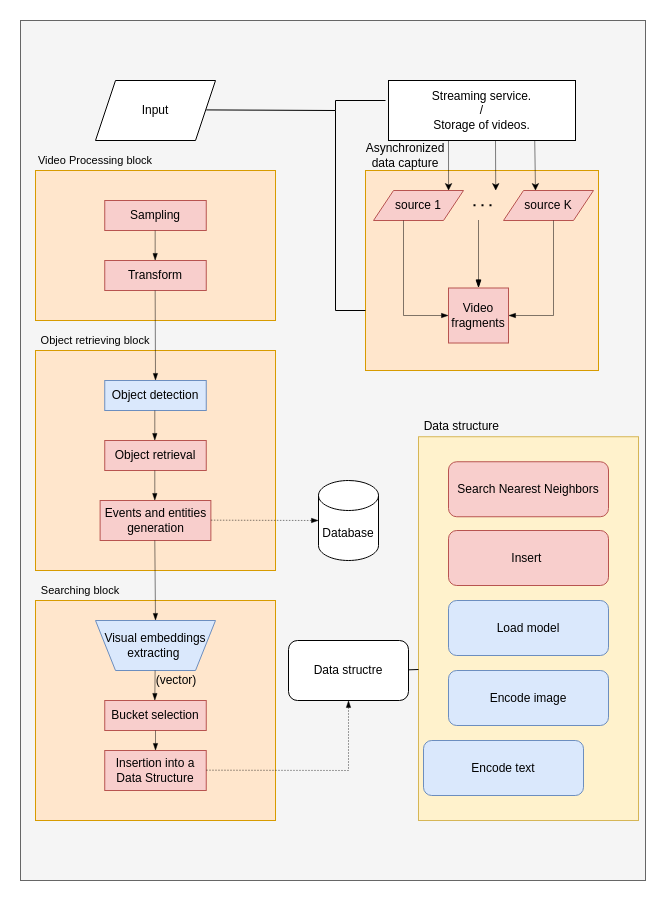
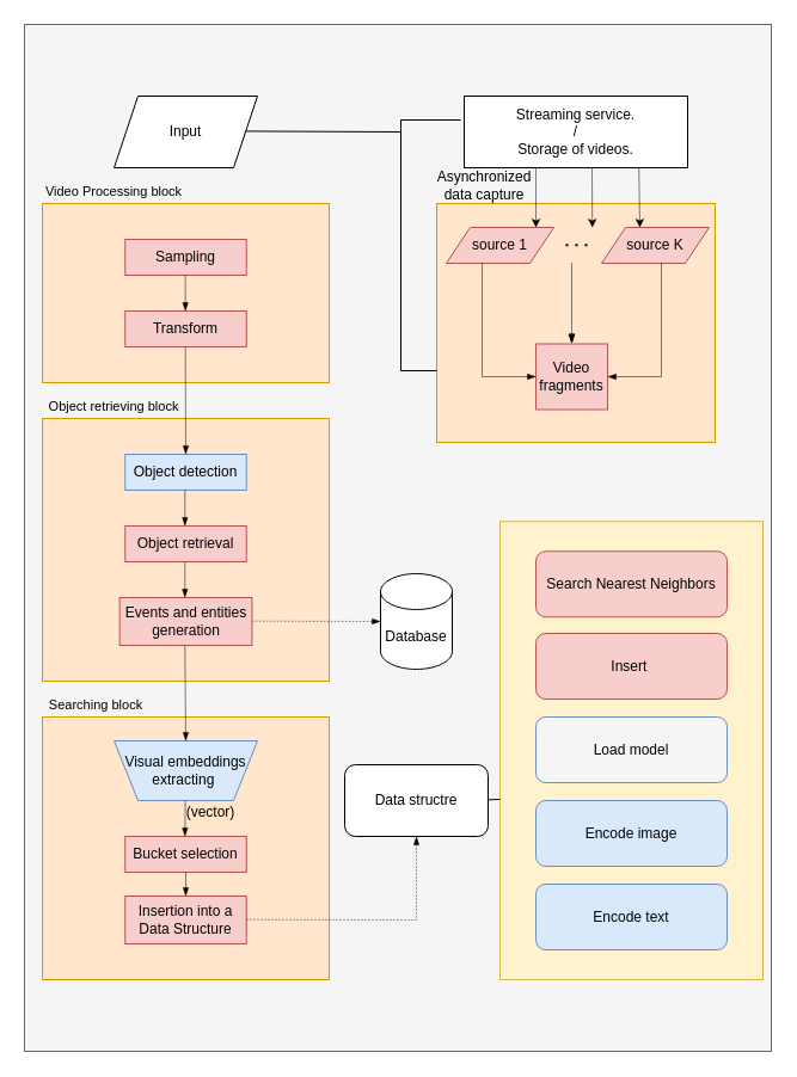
  <mxCell id="0" />
  <mxCell id="1" parent="0" />
  <mxCell id="2" value="" style="rounded=0;whiteSpace=wrap;html=1;fillColor=#f5f5f5;fontColor=#333333;strokeColor=#666666;" vertex="1" parent="1"><mxGeometry x="20" y="20" width="625" height="860" as="geometry" /></mxCell>
  <mxCell id="3" value="" style="rounded=0;whiteSpace=wrap;html=1;fillColor=#ffe6cc;strokeColor=#d79b00;" vertex="1" parent="1"><mxGeometry x="35" y="170" width="240" height="150" as="geometry" /></mxCell>
  <mxCell id="4" value="Sampling" style="rounded=0;whiteSpace=wrap;html=1;fillColor=#f8cecc;strokeColor=#b85450;" vertex="1" parent="1"><mxGeometry x="104.25" y="200" width="101.5" height="30" as="geometry" /></mxCell>
  <mxCell id="5" value="" style="rounded=0;whiteSpace=wrap;html=1;fillColor=#ffe6cc;strokeColor=#d79b00;" vertex="1" parent="1"><mxGeometry x="35" y="350" width="240" height="220" as="geometry" /></mxCell>
  <mxCell id="6" value="" style="rounded=0;whiteSpace=wrap;html=1;fillColor=#ffe6cc;strokeColor=#d79b00;" vertex="1" parent="1"><mxGeometry x="35" y="600" width="240" height="220" as="geometry" /></mxCell>
  <mxCell id="7" value="Transform" style="rounded=0;whiteSpace=wrap;html=1;fillColor=#f8cecc;strokeColor=#b85450;" vertex="1" parent="1"><mxGeometry x="104.25" y="260" width="101.5" height="30" as="geometry" /></mxCell>
  <mxCell id="8" value="&lt;font style=&quot;font-size: 11px;&quot;&gt;Video Processing block&lt;/font&gt;" style="text;html=1;align=center;verticalAlign=middle;whiteSpace=wrap;rounded=0;" vertex="1" parent="1"><mxGeometry x="35" y="150" width="120" height="20" as="geometry" /></mxCell>
  <mxCell id="9" value="" style="endArrow=blockThin;html=1;rounded=0;entryX=0.5;entryY=0;entryDx=0;entryDy=0;exitX=0.5;exitY=1;exitDx=0;exitDy=0;strokeWidth=0.5;endFill=1;" edge="1" parent="1"><mxGeometry width="50" height="50" relative="1" as="geometry"><mxPoint x="154.66" y="230" as="sourcePoint" /><mxPoint x="154.66" y="260" as="targetPoint" /></mxGeometry></mxCell>
  <mxCell id="10" value="" style="endArrow=blockThin;html=1;rounded=0;exitX=0.5;exitY=1;exitDx=0;exitDy=0;strokeWidth=0.5;endFill=1;" edge="1" parent="1"><mxGeometry width="50" height="50" relative="1" as="geometry"><mxPoint x="154.66" y="290" as="sourcePoint" /><mxPoint x="155" y="380" as="targetPoint" /></mxGeometry></mxCell>
  <mxCell id="11" value="&lt;font style=&quot;font-size: 11px;&quot;&gt;Object retrieving block&lt;/font&gt;" style="text;html=1;align=center;verticalAlign=middle;whiteSpace=wrap;rounded=0;" vertex="1" parent="1"><mxGeometry x="35" y="330" width="120" height="20" as="geometry" /></mxCell>
  <mxCell id="12" value="Object detection" style="rounded=0;whiteSpace=wrap;html=1;fillColor=#dae8fc;strokeColor=#6c8ebf;" vertex="1" parent="1"><mxGeometry x="104.25" y="380" width="101.5" height="30" as="geometry" /></mxCell>
  <mxCell id="13" value="Object retrieval" style="rounded=0;whiteSpace=wrap;html=1;fillColor=#f8cecc;strokeColor=#b85450;" vertex="1" parent="1"><mxGeometry x="104.25" y="440" width="101.5" height="30" as="geometry" /></mxCell>
  <mxCell id="14" value="" style="endArrow=blockThin;html=1;rounded=0;entryX=0.5;entryY=0;entryDx=0;entryDy=0;exitX=0.5;exitY=1;exitDx=0;exitDy=0;strokeWidth=0.5;endFill=1;" edge="1" parent="1"><mxGeometry width="50" height="50" relative="1" as="geometry"><mxPoint x="154.31" y="410" as="sourcePoint" /><mxPoint x="154.31" y="440" as="targetPoint" /></mxGeometry></mxCell>
  <mxCell id="15" value="" style="endArrow=blockThin;html=1;rounded=0;entryX=0.5;entryY=0;entryDx=0;entryDy=0;exitX=0.5;exitY=1;exitDx=0;exitDy=0;strokeWidth=0.5;endFill=1;" edge="1" parent="1"><mxGeometry width="50" height="50" relative="1" as="geometry"><mxPoint x="154.31" y="470" as="sourcePoint" /><mxPoint x="154.31" y="500" as="targetPoint" /></mxGeometry></mxCell>
  <mxCell id="16" value="Events and entities generation" style="rounded=0;whiteSpace=wrap;html=1;fillColor=#f8cecc;strokeColor=#b85450;" vertex="1" parent="1"><mxGeometry x="99.62" y="500" width="110.75" height="40" as="geometry" /></mxCell>
  <mxCell id="17" value="" style="endArrow=blockThin;html=1;rounded=0;exitX=0.5;exitY=1;exitDx=0;exitDy=0;strokeWidth=0.5;endFill=1;dashed=1;entryX=0;entryY=0.5;entryDx=0;entryDy=0;entryPerimeter=0;" edge="1" parent="1" target="27"><mxGeometry width="50" height="50" relative="1" as="geometry"><mxPoint x="210.38" y="519.66" as="sourcePoint" /><mxPoint x="325" y="520" as="targetPoint" /></mxGeometry></mxCell>
  <mxCell id="18" value="&lt;font style=&quot;font-size: 11px;&quot;&gt;Searching block&lt;/font&gt;" style="text;html=1;align=center;verticalAlign=middle;whiteSpace=wrap;rounded=0;" vertex="1" parent="1"><mxGeometry x="35" y="580" width="90" height="20" as="geometry" /></mxCell>
  <mxCell id="19" value="" style="endArrow=blockThin;html=1;rounded=0;exitX=0.5;exitY=1;exitDx=0;exitDy=0;strokeWidth=0.5;endFill=1;entryX=0.5;entryY=1;entryDx=0;entryDy=0;" edge="1" parent="1" target="20"><mxGeometry width="50" height="50" relative="1" as="geometry"><mxPoint x="154.31" y="540" as="sourcePoint" /><mxPoint x="154.65" y="630" as="targetPoint" /></mxGeometry></mxCell>
  <mxCell id="20" value="" style="shape=trapezoid;perimeter=trapezoidPerimeter;whiteSpace=wrap;html=1;fixedSize=1;rotation=-180;fillColor=#dae8fc;strokeColor=#6c8ebf;" vertex="1" parent="1"><mxGeometry x="95" y="620" width="120" height="50" as="geometry" /></mxCell>
  <mxCell id="21" value="Visual embeddings extracting&amp;nbsp;" style="text;html=1;align=center;verticalAlign=middle;whiteSpace=wrap;rounded=0;" vertex="1" parent="1"><mxGeometry x="95" y="630" width="120" height="30" as="geometry" /></mxCell>
  <mxCell id="22" value="" style="endArrow=blockThin;html=1;rounded=0;entryX=0.5;entryY=0;entryDx=0;entryDy=0;exitX=0.5;exitY=1;exitDx=0;exitDy=0;strokeWidth=0.5;endFill=1;" edge="1" parent="1"><mxGeometry width="50" height="50" relative="1" as="geometry"><mxPoint x="154.62" y="670" as="sourcePoint" /><mxPoint x="154.62" y="700" as="targetPoint" /><Array as="points"><mxPoint x="154.31" y="700" /></Array></mxGeometry></mxCell>
  <mxCell id="23" value="Bucket selection" style="rounded=0;whiteSpace=wrap;html=1;fillColor=#f8cecc;strokeColor=#b85450;" vertex="1" parent="1"><mxGeometry x="104.25" y="700" width="101.5" height="30" as="geometry" /></mxCell>
  <mxCell id="24" value="Insertion into a Data Structure" style="rounded=0;whiteSpace=wrap;html=1;fillColor=#f8cecc;strokeColor=#b85450;" vertex="1" parent="1"><mxGeometry x="104.24" y="750" width="101.5" height="40" as="geometry" /></mxCell>
  <mxCell id="25" value="" style="endArrow=blockThin;html=1;rounded=0;entryX=0.5;entryY=0;entryDx=0;entryDy=0;strokeWidth=0.5;endFill=1;" edge="1" parent="1"><mxGeometry width="50" height="50" relative="1" as="geometry"><mxPoint x="155" y="730" as="sourcePoint" /><mxPoint x="155.31" y="750" as="targetPoint" /><Array as="points"><mxPoint x="155" y="750" /></Array></mxGeometry></mxCell>
  <mxCell id="26" value="" style="endArrow=blockThin;html=1;rounded=0;exitX=0.5;exitY=1;exitDx=0;exitDy=0;strokeWidth=0.5;endFill=1;dashed=1;entryX=0.5;entryY=1;entryDx=0;entryDy=0;" edge="1" parent="1" target="28"><mxGeometry width="50" height="50" relative="1" as="geometry"><mxPoint x="205.75" y="769.66" as="sourcePoint" /><mxPoint x="385" y="570" as="targetPoint" /><Array as="points"><mxPoint x="348" y="770" /></Array></mxGeometry></mxCell>
  <mxCell id="27" value="Database" style="shape=cylinder3;whiteSpace=wrap;html=1;boundedLbl=1;backgroundOutline=1;size=15;" vertex="1" parent="1"><mxGeometry x="318" y="480" width="60" height="80" as="geometry" /></mxCell>
  <mxCell id="28" value="Data structre" style="rounded=1;whiteSpace=wrap;html=1;" vertex="1" parent="1"><mxGeometry x="288" y="640" width="120" height="60" as="geometry" /></mxCell>
  <mxCell id="29" value="Input" style="shape=parallelogram;perimeter=parallelogramPerimeter;whiteSpace=wrap;html=1;fixedSize=1;" vertex="1" parent="1"><mxGeometry x="95" y="80" width="120" height="60" as="geometry" /></mxCell>
  <mxCell id="30" value="" style="rounded=0;whiteSpace=wrap;html=1;fillColor=#fff2cc;strokeColor=#d6b656;" vertex="1" parent="1"><mxGeometry x="418" y="436.25" width="220" height="383.75" as="geometry" /></mxCell>
- <mxCell id="31" value="Data structure&amp;nbsp;" style="text;html=1;align=center;verticalAlign=middle;whiteSpace=wrap;rounded=0;" vertex="1" parent="1"><mxGeometry x="418" y="416.25" width="90" height="20" as="geometry" /></mxCell>
  <mxCell id="32" value="Insert&amp;nbsp;" style="rounded=1;whiteSpace=wrap;html=1;fillColor=#f8cecc;strokeColor=#b85450;" vertex="1" parent="1"><mxGeometry x="448" y="530" width="160" height="55" as="geometry" /></mxCell>
  <mxCell id="33" value="Search Nearest Neighbors" style="rounded=1;whiteSpace=wrap;html=1;fillColor=#f8cecc;strokeColor=#b85450;" vertex="1" parent="1"><mxGeometry x="448" y="461.25" width="160" height="55" as="geometry" /></mxCell>
  <mxCell id="34" value="" style="endArrow=none;html=1;rounded=0;" edge="1" parent="1"><mxGeometry width="50" height="50" relative="1" as="geometry"><mxPoint x="408" y="669.33" as="sourcePoint" /><mxPoint x="418" y="669" as="targetPoint" /></mxGeometry></mxCell>
  <mxCell id="35" value="(vector)" style="text;html=1;align=center;verticalAlign=middle;whiteSpace=wrap;rounded=0;" vertex="1" parent="1"><mxGeometry x="145.74" y="665" width="60" height="30" as="geometry" /></mxCell>
- <mxCell id="36" value="Load model" style="rounded=1;whiteSpace=wrap;html=1;fillColor=#dae8fc;strokeColor=#6c8ebf;" vertex="1" parent="1"><mxGeometry x="448" y="600" width="160" height="55" as="geometry" /></mxCell>
+ <mxCell id="36" value="Load model" style="rounded=1;whiteSpace=wrap;html=1;fillColor=#f5f5f5;strokeColor=#6c8ebf;" vertex="1" parent="1"><mxGeometry x="448" y="600" width="160" height="55" as="geometry" /></mxCell>
  <mxCell id="37" value="Encode image" style="rounded=1;whiteSpace=wrap;html=1;fillColor=#dae8fc;strokeColor=#6c8ebf;" vertex="1" parent="1"><mxGeometry x="448" y="670" width="160" height="55" as="geometry" /></mxCell>
- <mxCell id="38" value="Encode text" style="rounded=1;whiteSpace=wrap;html=1;fillColor=#dae8fc;strokeColor=#6c8ebf;" vertex="1" parent="1"><mxGeometry x="423" y="740" width="160" height="55" as="geometry" /></mxCell>
+ <mxCell id="38" value="Encode text" style="rounded=1;whiteSpace=wrap;html=1;fillColor=#dae8fc;strokeColor=#6c8ebf;" vertex="1" parent="1"><mxGeometry x="448" y="740" width="160" height="55" as="geometry" /></mxCell>
  <mxCell id="39" value="" style="rounded=0;whiteSpace=wrap;html=1;fillColor=#ffe6cc;strokeColor=#d79b00;" vertex="1" parent="1"><mxGeometry x="365" y="170" width="233" height="200" as="geometry" /></mxCell>
  <mxCell id="40" value="Asynchronized data capture" style="text;html=1;align=center;verticalAlign=middle;whiteSpace=wrap;rounded=0;" vertex="1" parent="1"><mxGeometry x="365" y="140" width="80" height="30" as="geometry" /></mxCell>
  <mxCell id="41" value="source 1" style="shape=parallelogram;perimeter=parallelogramPerimeter;whiteSpace=wrap;html=1;fixedSize=1;fillColor=#f8cecc;strokeColor=#b85450;" vertex="1" parent="1"><mxGeometry x="373" y="190" width="90" height="30" as="geometry" /></mxCell>
  <mxCell id="42" value="source K" style="shape=parallelogram;perimeter=parallelogramPerimeter;whiteSpace=wrap;html=1;fixedSize=1;fillColor=#f8cecc;strokeColor=#b85450;" vertex="1" parent="1"><mxGeometry x="503" y="190" width="90" height="30" as="geometry" /></mxCell>
  <mxCell id="43" value="" style="endArrow=none;dashed=1;html=1;dashPattern=1 3;strokeWidth=2;rounded=0;endSize=0;startSize=2;jumpSize=1;" edge="1" parent="1"><mxGeometry width="50" height="50" relative="1" as="geometry"><mxPoint x="473" y="204.86" as="sourcePoint" /><mxPoint x="493" y="204.86" as="targetPoint" /></mxGeometry></mxCell>
  <mxCell id="44" value="" style="endArrow=blockThin;html=1;rounded=0;endFill=1;strokeWidth=0.5;" edge="1" parent="1" target="45"><mxGeometry width="50" height="50" relative="1" as="geometry"><mxPoint x="403" y="220" as="sourcePoint" /><mxPoint x="453" y="260" as="targetPoint" /><Array as="points"><mxPoint x="403" y="315" /></Array></mxGeometry></mxCell>
  <mxCell id="45" value="Video fragments" style="rounded=0;whiteSpace=wrap;html=1;fillColor=#f8cecc;strokeColor=#b85450;" vertex="1" parent="1"><mxGeometry x="448" y="287.5" width="60" height="55" as="geometry" /></mxCell>
  <mxCell id="46" value="" style="endArrow=blockThin;html=1;rounded=0;entryX=1;entryY=0.5;entryDx=0;entryDy=0;endFill=1;strokeWidth=0.5;" edge="1" parent="1" target="45"><mxGeometry width="50" height="50" relative="1" as="geometry"><mxPoint x="553" y="220" as="sourcePoint" /><mxPoint x="598" y="315" as="targetPoint" /><Array as="points"><mxPoint x="553" y="315" /></Array></mxGeometry></mxCell>
  <mxCell id="47" value="" style="endArrow=blockThin;html=1;rounded=0;entryX=0.5;entryY=0;entryDx=0;entryDy=0;dashed=1;dashPattern=1 1;endFill=1;" edge="1" parent="1" target="45"><mxGeometry width="50" height="50" relative="1" as="geometry"><mxPoint x="478" y="220" as="sourcePoint" /><mxPoint x="473" y="240" as="targetPoint" /></mxGeometry></mxCell>
  <mxCell id="48" value="" style="endArrow=classic;html=1;rounded=0;exitX=0.251;exitY=1;exitDx=0;exitDy=0;exitPerimeter=0;strokeWidth=0.5;" edge="1" parent="1"><mxGeometry width="50" height="50" relative="1" as="geometry"><mxPoint x="447.997" y="140" as="sourcePoint" /><mxPoint x="448.06" y="190" as="targetPoint" /></mxGeometry></mxCell>
  <mxCell id="49" value="Streaming service.&lt;div&gt;/&lt;/div&gt;&lt;div&gt;Storage of videos.&lt;/div&gt;" style="rounded=0;whiteSpace=wrap;html=1;" vertex="1" parent="1"><mxGeometry x="388" y="80" width="187" height="60" as="geometry" /></mxCell>
  <mxCell id="50" value="" style="endArrow=classic;html=1;rounded=0;strokeWidth=0.5;" edge="1" parent="1"><mxGeometry width="50" height="50" relative="1" as="geometry"><mxPoint x="495" y="140" as="sourcePoint" /><mxPoint x="495.24" y="190" as="targetPoint" /></mxGeometry></mxCell>
  <mxCell id="51" value="" style="endArrow=classic;html=1;rounded=0;exitX=0.782;exitY=0.992;exitDx=0;exitDy=0;exitPerimeter=0;strokeWidth=0.5;" edge="1" parent="1" source="49"><mxGeometry width="50" height="50" relative="1" as="geometry"><mxPoint x="535" y="130" as="sourcePoint" /><mxPoint x="535" y="190" as="targetPoint" /></mxGeometry></mxCell>
  <mxCell id="52" value="" style="endArrow=none;html=1;rounded=0;" edge="1" parent="1"><mxGeometry width="50" height="50" relative="1" as="geometry"><mxPoint x="205.74" y="109.41" as="sourcePoint" /><mxPoint x="335" y="310" as="targetPoint" /><Array as="points"><mxPoint x="335" y="110" /></Array></mxGeometry></mxCell>
  <mxCell id="53" value="" style="endArrow=none;html=1;rounded=0;" edge="1" parent="1"><mxGeometry width="50" height="50" relative="1" as="geometry"><mxPoint x="335" y="100" as="sourcePoint" /><mxPoint x="385" y="100" as="targetPoint" /></mxGeometry></mxCell>
  <mxCell id="54" value="" style="endArrow=none;html=1;rounded=0;entryX=0;entryY=0.7;entryDx=0;entryDy=0;entryPerimeter=0;" edge="1" parent="1" target="39"><mxGeometry width="50" height="50" relative="1" as="geometry"><mxPoint x="335" y="310" as="sourcePoint" /><mxPoint x="355" y="310" as="targetPoint" /></mxGeometry></mxCell>
  <mxCell id="55" value="" style="endArrow=none;html=1;rounded=0;" edge="1" parent="1"><mxGeometry width="50" height="50" relative="1" as="geometry"><mxPoint x="335" y="110" as="sourcePoint" /><mxPoint x="335" y="100" as="targetPoint" /></mxGeometry></mxCell>
